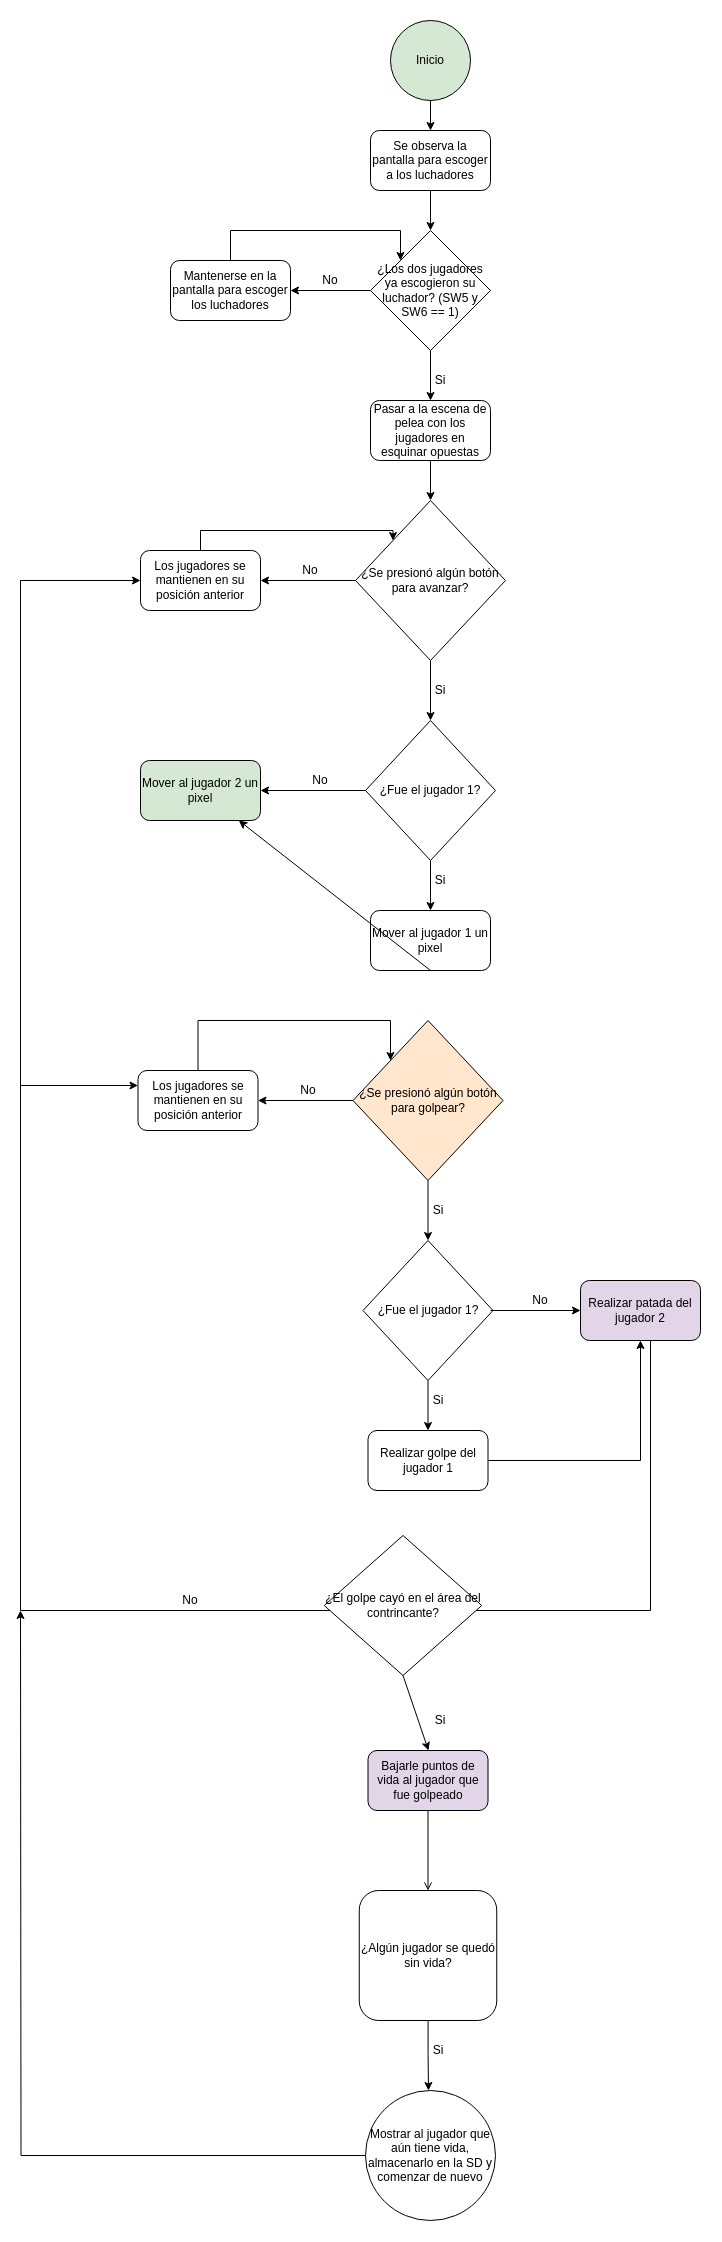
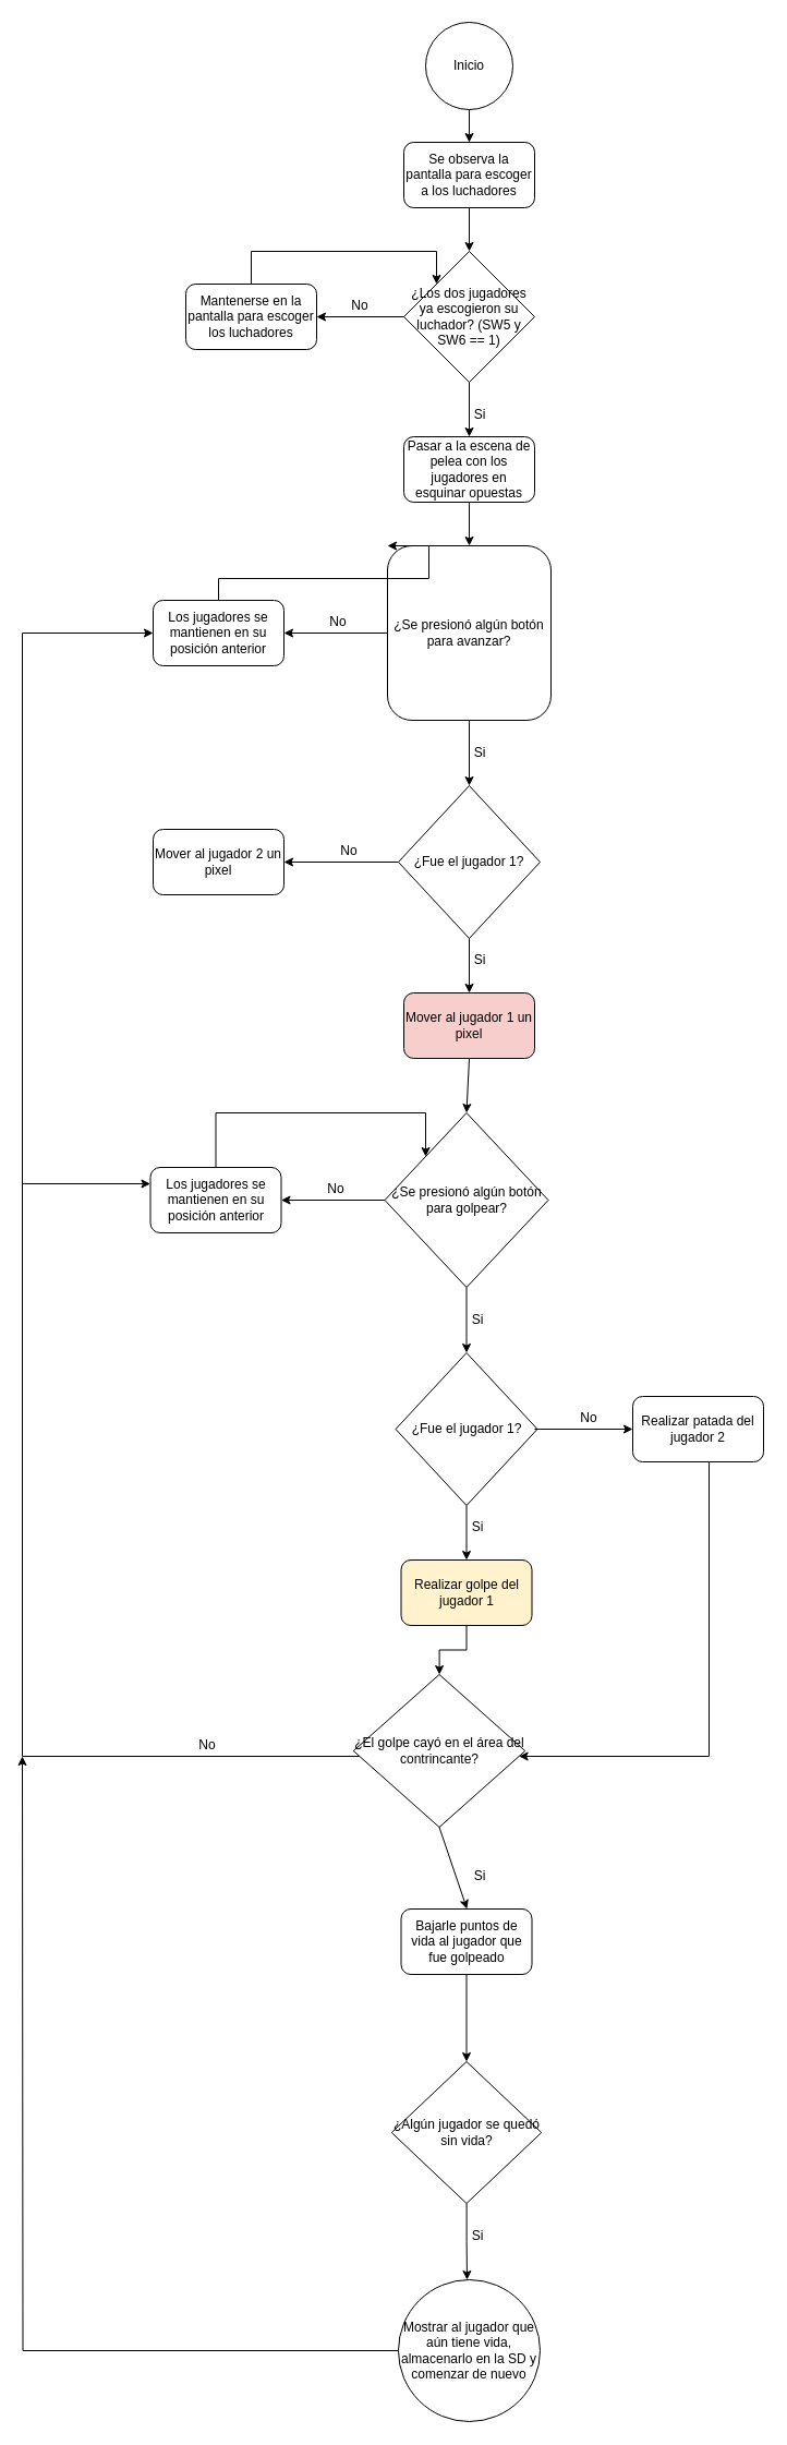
  <mxCell id="0" />
  <mxCell id="1" parent="0" />
- <mxCell id="2" value="Inicio" style="ellipse;whiteSpace=wrap;html=1;aspect=fixed;sketch=0;fillColor=#d5e8d4;" vertex="1" parent="1"><mxGeometry x="390" y="20" width="80" height="80" as="geometry" /></mxCell>
+ <mxCell id="2" value="Inicio" style="ellipse;whiteSpace=wrap;html=1;aspect=fixed;sketch=0;" vertex="1" parent="1"><mxGeometry x="390" y="20" width="80" height="80" as="geometry" /></mxCell>
  <mxCell id="3" value="Se observa la pantalla para escoger a los luchadores" style="rounded=1;whiteSpace=wrap;html=1;sketch=0;" vertex="1" parent="1"><mxGeometry x="370" y="130" width="120" height="60" as="geometry" /></mxCell>
  <mxCell id="4" value="¿Los dos jugadores ya escogieron su luchador? (SW5 y SW6 == 1)" style="rhombus;whiteSpace=wrap;html=1;sketch=0;" vertex="1" parent="1"><mxGeometry x="370" y="230" width="120" height="120" as="geometry" /></mxCell>
  <mxCell id="5" value="" style="endArrow=classic;html=1;exitX=0.5;exitY=1;exitDx=0;exitDy=0;entryX=0.5;entryY=0;entryDx=0;entryDy=0;" edge="1" parent="1" source="2" target="3"><mxGeometry width="50" height="50" relative="1" as="geometry"><mxPoint x="270" y="190" as="sourcePoint" /><mxPoint x="320" y="140" as="targetPoint" /></mxGeometry></mxCell>
  <mxCell id="6" value="" style="endArrow=classic;html=1;exitX=0.5;exitY=1;exitDx=0;exitDy=0;entryX=0.5;entryY=0;entryDx=0;entryDy=0;" edge="1" parent="1" source="3" target="4"><mxGeometry width="50" height="50" relative="1" as="geometry"><mxPoint x="270" y="190" as="sourcePoint" /><mxPoint x="320" y="140" as="targetPoint" /></mxGeometry></mxCell>
  <mxCell id="7" style="edgeStyle=orthogonalEdgeStyle;rounded=0;orthogonalLoop=1;jettySize=auto;html=1;entryX=0;entryY=0;entryDx=0;entryDy=0;" edge="1" parent="1" source="8" target="4"><mxGeometry relative="1" as="geometry"><mxPoint x="240" y="210" as="targetPoint" /><Array as="points"><mxPoint x="230" y="230" /><mxPoint x="400" y="230" /></Array></mxGeometry></mxCell>
  <mxCell id="8" value="Mantenerse en la pantalla para escoger los luchadores" style="rounded=1;whiteSpace=wrap;html=1;sketch=0;" vertex="1" parent="1"><mxGeometry x="170" y="260" width="120" height="60" as="geometry" /></mxCell>
  <mxCell id="9" value="" style="endArrow=classic;html=1;exitX=0;exitY=0.5;exitDx=0;exitDy=0;entryX=1;entryY=0.5;entryDx=0;entryDy=0;" edge="1" parent="1" source="4" target="8"><mxGeometry width="50" height="50" relative="1" as="geometry"><mxPoint x="270" y="280" as="sourcePoint" /><mxPoint x="320" y="230" as="targetPoint" /></mxGeometry></mxCell>
  <mxCell id="10" value="No" style="text;html=1;strokeColor=none;fillColor=none;align=center;verticalAlign=middle;whiteSpace=wrap;rounded=0;sketch=0;" vertex="1" parent="1"><mxGeometry x="310" y="270" width="40" height="20" as="geometry" /></mxCell>
  <mxCell id="11" value="Pasar a la escena de pelea con los jugadores en esquinar opuestas" style="rounded=1;whiteSpace=wrap;html=1;sketch=0;" vertex="1" parent="1"><mxGeometry x="370" y="400" width="120" height="60" as="geometry" /></mxCell>
  <mxCell id="12" value="" style="endArrow=classic;html=1;exitX=0.5;exitY=1;exitDx=0;exitDy=0;entryX=0.5;entryY=0;entryDx=0;entryDy=0;" edge="1" parent="1" source="4" target="11"><mxGeometry width="50" height="50" relative="1" as="geometry"><mxPoint x="270" y="370" as="sourcePoint" /><mxPoint x="320" y="320" as="targetPoint" /></mxGeometry></mxCell>
  <mxCell id="13" value="Si" style="text;html=1;strokeColor=none;fillColor=none;align=center;verticalAlign=middle;whiteSpace=wrap;rounded=0;sketch=0;" vertex="1" parent="1"><mxGeometry x="420" y="370" width="40" height="20" as="geometry" /></mxCell>
- <mxCell id="14" value="¿Se presionó algún botón para avanzar?" style="rhombus;whiteSpace=wrap;html=1;sketch=0;" vertex="1" parent="1"><mxGeometry x="355" y="500" width="150" height="160" as="geometry" /></mxCell>
+ <mxCell id="14" value="¿Se presionó algún botón para avanzar?" style="whiteSpace=wrap;html=1;sketch=0;rounded=1;" vertex="1" parent="1"><mxGeometry x="355" y="500" width="150" height="160" as="geometry" /></mxCell>
  <mxCell id="15" value="" style="endArrow=classic;html=1;exitX=0.5;exitY=1;exitDx=0;exitDy=0;entryX=0.5;entryY=0;entryDx=0;entryDy=0;" edge="1" parent="1" source="11" target="14"><mxGeometry width="50" height="50" relative="1" as="geometry"><mxPoint x="270" y="660" as="sourcePoint" /><mxPoint x="320" y="610" as="targetPoint" /></mxGeometry></mxCell>
  <mxCell id="16" style="edgeStyle=orthogonalEdgeStyle;rounded=0;orthogonalLoop=1;jettySize=auto;html=1;entryX=0;entryY=0;entryDx=0;entryDy=0;" edge="1" parent="1" source="17" target="14"><mxGeometry relative="1" as="geometry"><Array as="points"><mxPoint x="200" y="530" /><mxPoint x="393" y="530" /></Array></mxGeometry></mxCell>
  <mxCell id="17" value="Los jugadores se mantienen en su posición anterior" style="rounded=1;whiteSpace=wrap;html=1;sketch=0;" vertex="1" parent="1"><mxGeometry x="140" y="550" width="120" height="60" as="geometry" /></mxCell>
  <mxCell id="18" value="" style="endArrow=classic;html=1;exitX=0;exitY=0.5;exitDx=0;exitDy=0;" edge="1" parent="1" source="14" target="17"><mxGeometry width="50" height="50" relative="1" as="geometry"><mxPoint x="270" y="630" as="sourcePoint" /><mxPoint x="320" y="580" as="targetPoint" /></mxGeometry></mxCell>
  <mxCell id="19" value="No" style="text;html=1;strokeColor=none;fillColor=none;align=center;verticalAlign=middle;whiteSpace=wrap;rounded=0;sketch=0;" vertex="1" parent="1"><mxGeometry x="290" y="560" width="40" height="20" as="geometry" /></mxCell>
  <mxCell id="20" value="¿Fue el jugador 1?" style="rhombus;whiteSpace=wrap;html=1;sketch=0;" vertex="1" parent="1"><mxGeometry x="365" y="720" width="130" height="140" as="geometry" /></mxCell>
  <mxCell id="21" value="" style="endArrow=classic;html=1;exitX=0.5;exitY=1;exitDx=0;exitDy=0;entryX=0.5;entryY=0;entryDx=0;entryDy=0;" edge="1" parent="1" source="14" target="20"><mxGeometry width="50" height="50" relative="1" as="geometry"><mxPoint x="270" y="730" as="sourcePoint" /><mxPoint x="320" y="680" as="targetPoint" /></mxGeometry></mxCell>
  <mxCell id="22" value="Si" style="text;html=1;strokeColor=none;fillColor=none;align=center;verticalAlign=middle;whiteSpace=wrap;rounded=0;sketch=0;" vertex="1" parent="1"><mxGeometry x="420" y="680" width="40" height="20" as="geometry" /></mxCell>
- <mxCell id="23" value="Mover al jugador 2 un pixel" style="rounded=1;whiteSpace=wrap;html=1;sketch=0;fillColor=#d5e8d4;" vertex="1" parent="1"><mxGeometry x="140" y="760" width="120" height="60" as="geometry" /></mxCell>
- <mxCell id="24" value="Mover al jugador 1 un pixel" style="rounded=1;whiteSpace=wrap;html=1;sketch=0;" vertex="1" parent="1"><mxGeometry x="370" y="910" width="120" height="60" as="geometry" /></mxCell>
+ <mxCell id="23" value="Mover al jugador 2 un pixel" style="rounded=1;whiteSpace=wrap;html=1;sketch=0;" vertex="1" parent="1"><mxGeometry x="140" y="760" width="120" height="60" as="geometry" /></mxCell>
+ <mxCell id="24" value="Mover al jugador 1 un pixel" style="rounded=1;whiteSpace=wrap;html=1;sketch=0;fillColor=#f8cecc;" vertex="1" parent="1"><mxGeometry x="370" y="910" width="120" height="60" as="geometry" /></mxCell>
  <mxCell id="25" value="" style="endArrow=classic;html=1;exitX=0;exitY=0.5;exitDx=0;exitDy=0;entryX=1;entryY=0.5;entryDx=0;entryDy=0;" edge="1" parent="1" source="20" target="23"><mxGeometry width="50" height="50" relative="1" as="geometry"><mxPoint x="270" y="760" as="sourcePoint" /><mxPoint x="290" y="790" as="targetPoint" /></mxGeometry></mxCell>
  <mxCell id="26" value="" style="endArrow=classic;html=1;exitX=0.5;exitY=1;exitDx=0;exitDy=0;entryX=0.5;entryY=0;entryDx=0;entryDy=0;" edge="1" parent="1" source="20" target="24"><mxGeometry width="50" height="50" relative="1" as="geometry"><mxPoint x="270" y="760" as="sourcePoint" /><mxPoint x="320" y="710" as="targetPoint" /></mxGeometry></mxCell>
  <mxCell id="27" value="No" style="text;html=1;strokeColor=none;fillColor=none;align=center;verticalAlign=middle;whiteSpace=wrap;rounded=0;sketch=0;" vertex="1" parent="1"><mxGeometry x="300" y="770" width="40" height="20" as="geometry" /></mxCell>
  <mxCell id="28" value="Si" style="text;html=1;strokeColor=none;fillColor=none;align=center;verticalAlign=middle;whiteSpace=wrap;rounded=0;sketch=0;" vertex="1" parent="1"><mxGeometry x="420" y="870" width="40" height="20" as="geometry" /></mxCell>
- <mxCell id="29" value="¿Se presionó algún botón para golpear?" style="rhombus;whiteSpace=wrap;html=1;sketch=0;fillColor=#ffe6cc;" vertex="1" parent="1"><mxGeometry x="352.5" y="1020" width="150" height="160" as="geometry" /></mxCell>
+ <mxCell id="29" value="¿Se presionó algún botón para golpear?" style="rhombus;whiteSpace=wrap;html=1;sketch=0;" vertex="1" parent="1"><mxGeometry x="352.5" y="1020" width="150" height="160" as="geometry" /></mxCell>
  <mxCell id="30" style="edgeStyle=orthogonalEdgeStyle;rounded=0;orthogonalLoop=1;jettySize=auto;html=1;entryX=0;entryY=0;entryDx=0;entryDy=0;" edge="1" parent="1" source="31" target="29"><mxGeometry relative="1" as="geometry"><Array as="points"><mxPoint x="198" y="1020" /><mxPoint x="390" y="1020" /></Array></mxGeometry></mxCell>
  <mxCell id="31" value="Los jugadores se mantienen en su posición anterior" style="rounded=1;whiteSpace=wrap;html=1;sketch=0;" vertex="1" parent="1"><mxGeometry x="137.5" y="1070" width="120" height="60" as="geometry" /></mxCell>
  <mxCell id="32" value="" style="endArrow=classic;html=1;exitX=0;exitY=0.5;exitDx=0;exitDy=0;" edge="1" parent="1" source="29" target="31"><mxGeometry width="50" height="50" relative="1" as="geometry"><mxPoint x="267.5" y="1150" as="sourcePoint" /><mxPoint x="317.5" y="1100" as="targetPoint" /></mxGeometry></mxCell>
  <mxCell id="33" value="No" style="text;html=1;strokeColor=none;fillColor=none;align=center;verticalAlign=middle;whiteSpace=wrap;rounded=0;sketch=0;" vertex="1" parent="1"><mxGeometry x="287.5" y="1080" width="40" height="20" as="geometry" /></mxCell>
  <mxCell id="34" value="¿Fue el jugador 1?" style="rhombus;whiteSpace=wrap;html=1;sketch=0;" vertex="1" parent="1"><mxGeometry x="362.5" y="1240" width="130" height="140" as="geometry" /></mxCell>
  <mxCell id="35" value="" style="endArrow=classic;html=1;exitX=0.5;exitY=1;exitDx=0;exitDy=0;entryX=0.5;entryY=0;entryDx=0;entryDy=0;" edge="1" parent="1" source="29" target="34"><mxGeometry width="50" height="50" relative="1" as="geometry"><mxPoint x="267.5" y="1250" as="sourcePoint" /><mxPoint x="317.5" y="1200" as="targetPoint" /></mxGeometry></mxCell>
  <mxCell id="36" value="Si" style="text;html=1;strokeColor=none;fillColor=none;align=center;verticalAlign=middle;whiteSpace=wrap;rounded=0;sketch=0;" vertex="1" parent="1"><mxGeometry x="417.5" y="1200" width="40" height="20" as="geometry" /></mxCell>
- <mxCell id="37" style="edgeStyle=orthogonalEdgeStyle;rounded=0;orthogonalLoop=1;jettySize=auto;html=1;endArrow=none;" edge="1" parent="1" source="38" target="47"><mxGeometry relative="1" as="geometry"><Array as="points"><mxPoint x="650" y="1610" /></Array></mxGeometry></mxCell>
- <mxCell id="38" value="Realizar patada del jugador 2" style="rounded=1;whiteSpace=wrap;html=1;sketch=0;fillColor=#e1d5e7;" vertex="1" parent="1"><mxGeometry x="580" y="1280" width="120" height="60" as="geometry" /></mxCell>
- <mxCell id="39" style="edgeStyle=orthogonalEdgeStyle;rounded=0;orthogonalLoop=1;jettySize=auto;html=1;" edge="1" parent="1" source="40" target="38"><mxGeometry relative="1" as="geometry" /></mxCell>
- <mxCell id="40" value="Realizar golpe del jugador 1" style="rounded=1;whiteSpace=wrap;html=1;sketch=0;" vertex="1" parent="1"><mxGeometry x="367.5" y="1430" width="120" height="60" as="geometry" /></mxCell>
+ <mxCell id="37" style="edgeStyle=orthogonalEdgeStyle;rounded=0;orthogonalLoop=1;jettySize=auto;html=1;" edge="1" parent="1" source="38" target="47"><mxGeometry relative="1" as="geometry"><Array as="points"><mxPoint x="650" y="1610" /></Array></mxGeometry></mxCell>
+ <mxCell id="38" value="Realizar patada del jugador 2" style="rounded=1;whiteSpace=wrap;html=1;sketch=0;" vertex="1" parent="1"><mxGeometry x="580" y="1280" width="120" height="60" as="geometry" /></mxCell>
+ <mxCell id="39" style="edgeStyle=orthogonalEdgeStyle;rounded=0;orthogonalLoop=1;jettySize=auto;html=1;" edge="1" parent="1" source="40" target="47"><mxGeometry relative="1" as="geometry" /></mxCell>
+ <mxCell id="40" value="Realizar golpe del jugador 1" style="rounded=1;whiteSpace=wrap;html=1;sketch=0;fillColor=#fff2cc;" vertex="1" parent="1"><mxGeometry x="367.5" y="1430" width="120" height="60" as="geometry" /></mxCell>
  <mxCell id="41" value="" style="endArrow=classic;html=1;" edge="1" parent="1" target="38"><mxGeometry width="50" height="50" relative="1" as="geometry"><mxPoint x="490" y="1310" as="sourcePoint" /><mxPoint x="287.5" y="1310" as="targetPoint" /></mxGeometry></mxCell>
  <mxCell id="42" value="" style="endArrow=classic;html=1;exitX=0.5;exitY=1;exitDx=0;exitDy=0;entryX=0.5;entryY=0;entryDx=0;entryDy=0;" edge="1" parent="1" source="34" target="40"><mxGeometry width="50" height="50" relative="1" as="geometry"><mxPoint x="267.5" y="1280" as="sourcePoint" /><mxPoint x="317.5" y="1230" as="targetPoint" /></mxGeometry></mxCell>
  <mxCell id="43" value="No" style="text;html=1;strokeColor=none;fillColor=none;align=center;verticalAlign=middle;whiteSpace=wrap;rounded=0;sketch=0;" vertex="1" parent="1"><mxGeometry x="520" y="1290" width="40" height="20" as="geometry" /></mxCell>
  <mxCell id="44" value="Si" style="text;html=1;strokeColor=none;fillColor=none;align=center;verticalAlign=middle;whiteSpace=wrap;rounded=0;sketch=0;" vertex="1" parent="1"><mxGeometry x="417.5" y="1390" width="40" height="20" as="geometry" /></mxCell>
- <mxCell id="45" value="" style="endArrow=classic;html=1;exitX=0.5;exitY=1;exitDx=0;exitDy=0;" edge="1" parent="1" source="24" target="23"><mxGeometry width="50" height="50" relative="1" as="geometry"><mxPoint x="270" y="1030" as="sourcePoint" /><mxPoint x="320" y="980" as="targetPoint" /></mxGeometry></mxCell>
+ <mxCell id="45" value="" style="endArrow=classic;html=1;exitX=0.5;exitY=1;exitDx=0;exitDy=0;entryX=0.5;entryY=0;entryDx=0;entryDy=0;" edge="1" parent="1" source="24" target="29"><mxGeometry width="50" height="50" relative="1" as="geometry"><mxPoint x="270" y="1030" as="sourcePoint" /><mxPoint x="320" y="980" as="targetPoint" /></mxGeometry></mxCell>
  <mxCell id="46" style="edgeStyle=orthogonalEdgeStyle;rounded=0;orthogonalLoop=1;jettySize=auto;html=1;entryX=0;entryY=0.5;entryDx=0;entryDy=0;" edge="1" parent="1" source="47" target="17"><mxGeometry relative="1" as="geometry"><Array as="points"><mxPoint x="20" y="1610" /><mxPoint x="20" y="580" /></Array></mxGeometry></mxCell>
  <mxCell id="47" value="¿El golpe cayó en el área del contrincante?" style="rhombus;whiteSpace=wrap;html=1;sketch=0;" vertex="1" parent="1"><mxGeometry x="323.75" y="1535" width="157.5" height="140" as="geometry" /></mxCell>
  <mxCell id="48" value="" style="endArrow=classic;html=1;entryX=0;entryY=0.25;entryDx=0;entryDy=0;" edge="1" parent="1" target="31"><mxGeometry width="50" height="50" relative="1" as="geometry"><mxPoint x="20" y="1085" as="sourcePoint" /><mxPoint x="260" y="1190" as="targetPoint" /></mxGeometry></mxCell>
  <mxCell id="49" value="No" style="text;html=1;strokeColor=none;fillColor=none;align=center;verticalAlign=middle;whiteSpace=wrap;rounded=0;sketch=0;" vertex="1" parent="1"><mxGeometry x="170" y="1590" width="40" height="20" as="geometry" /></mxCell>
- <mxCell id="50" value="Bajarle puntos de vida al jugador que fue golpeado" style="rounded=1;whiteSpace=wrap;html=1;sketch=0;fillColor=#e1d5e7;" vertex="1" parent="1"><mxGeometry x="367.5" y="1750" width="120" height="60" as="geometry" /></mxCell>
+ <mxCell id="50" value="Bajarle puntos de vida al jugador que fue golpeado" style="rounded=1;whiteSpace=wrap;html=1;sketch=0;" vertex="1" parent="1"><mxGeometry x="367.5" y="1750" width="120" height="60" as="geometry" /></mxCell>
  <mxCell id="51" value="" style="endArrow=classic;html=1;exitX=0.5;exitY=1;exitDx=0;exitDy=0;" edge="1" parent="1" source="47"><mxGeometry width="50" height="50" relative="1" as="geometry"><mxPoint x="320" y="1560" as="sourcePoint" /><mxPoint x="428" y="1750" as="targetPoint" /></mxGeometry></mxCell>
  <mxCell id="52" style="edgeStyle=orthogonalEdgeStyle;rounded=0;orthogonalLoop=1;jettySize=auto;html=1;" edge="1" parent="1" source="53"><mxGeometry relative="1" as="geometry"><mxPoint x="428" y="2090" as="targetPoint" /></mxGeometry></mxCell>
- <mxCell id="53" value="¿Algún jugador se quedó sin vida?" style="whiteSpace=wrap;html=1;sketch=0;rounded=1;" vertex="1" parent="1"><mxGeometry x="358.75" y="1890" width="137.5" height="130" as="geometry" /></mxCell>
- <mxCell id="54" value="" style="endArrow=open;html=1;exitX=0.5;exitY=1;exitDx=0;exitDy=0;entryX=0.5;entryY=0;entryDx=0;entryDy=0;" edge="1" parent="1" source="50" target="53"><mxGeometry width="50" height="50" relative="1" as="geometry"><mxPoint x="320" y="1840" as="sourcePoint" /><mxPoint x="570" y="1870" as="targetPoint" /></mxGeometry></mxCell>
+ <mxCell id="53" value="¿Algún jugador se quedó sin vida?" style="rhombus;whiteSpace=wrap;html=1;sketch=0;" vertex="1" parent="1"><mxGeometry x="358.75" y="1890" width="137.5" height="130" as="geometry" /></mxCell>
+ <mxCell id="54" value="" style="endArrow=classic;html=1;exitX=0.5;exitY=1;exitDx=0;exitDy=0;entryX=0.5;entryY=0;entryDx=0;entryDy=0;" edge="1" parent="1" source="50" target="53"><mxGeometry width="50" height="50" relative="1" as="geometry"><mxPoint x="320" y="1840" as="sourcePoint" /><mxPoint x="570" y="1870" as="targetPoint" /></mxGeometry></mxCell>
  <mxCell id="55" style="edgeStyle=orthogonalEdgeStyle;rounded=0;orthogonalLoop=1;jettySize=auto;html=1;" edge="1" parent="1" source="56"><mxGeometry relative="1" as="geometry"><mxPoint x="20" y="1610" as="targetPoint" /></mxGeometry></mxCell>
  <mxCell id="56" value="Mostrar al jugador que aún tiene vida, almacenarlo en la SD y comenzar de nuevo" style="ellipse;whiteSpace=wrap;html=1;aspect=fixed;sketch=0;" vertex="1" parent="1"><mxGeometry x="365" y="2090" width="130" height="130" as="geometry" /></mxCell>
  <mxCell id="57" value="Si" style="text;html=1;strokeColor=none;fillColor=none;align=center;verticalAlign=middle;whiteSpace=wrap;rounded=0;sketch=0;" vertex="1" parent="1"><mxGeometry x="420" y="1710" width="40" height="20" as="geometry" /></mxCell>
  <mxCell id="58" value="Si" style="text;html=1;strokeColor=none;fillColor=none;align=center;verticalAlign=middle;whiteSpace=wrap;rounded=0;sketch=0;" vertex="1" parent="1"><mxGeometry x="417.5" y="2040" width="40" height="20" as="geometry" /></mxCell>
